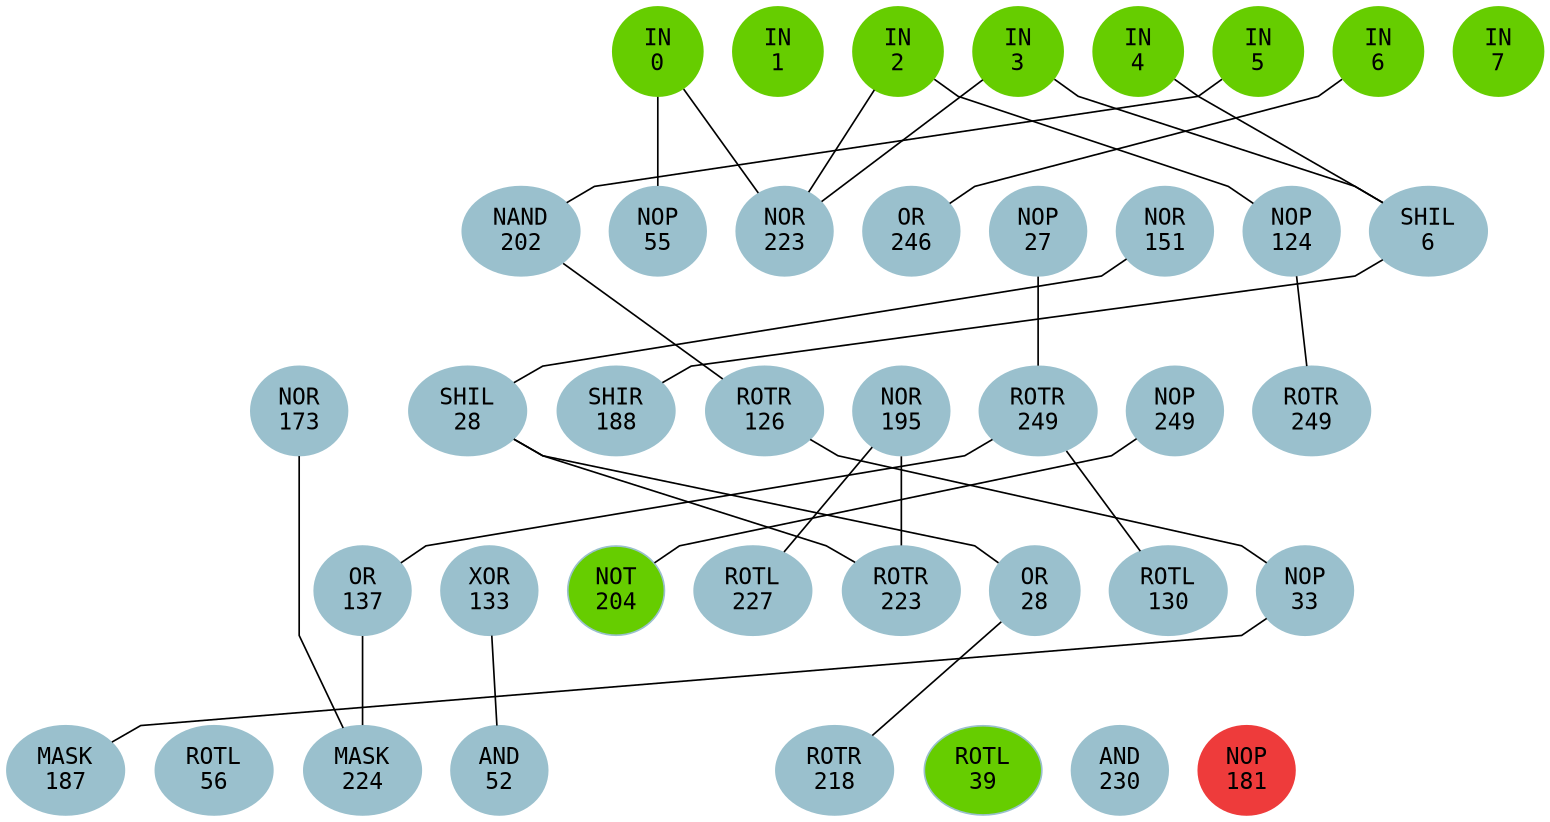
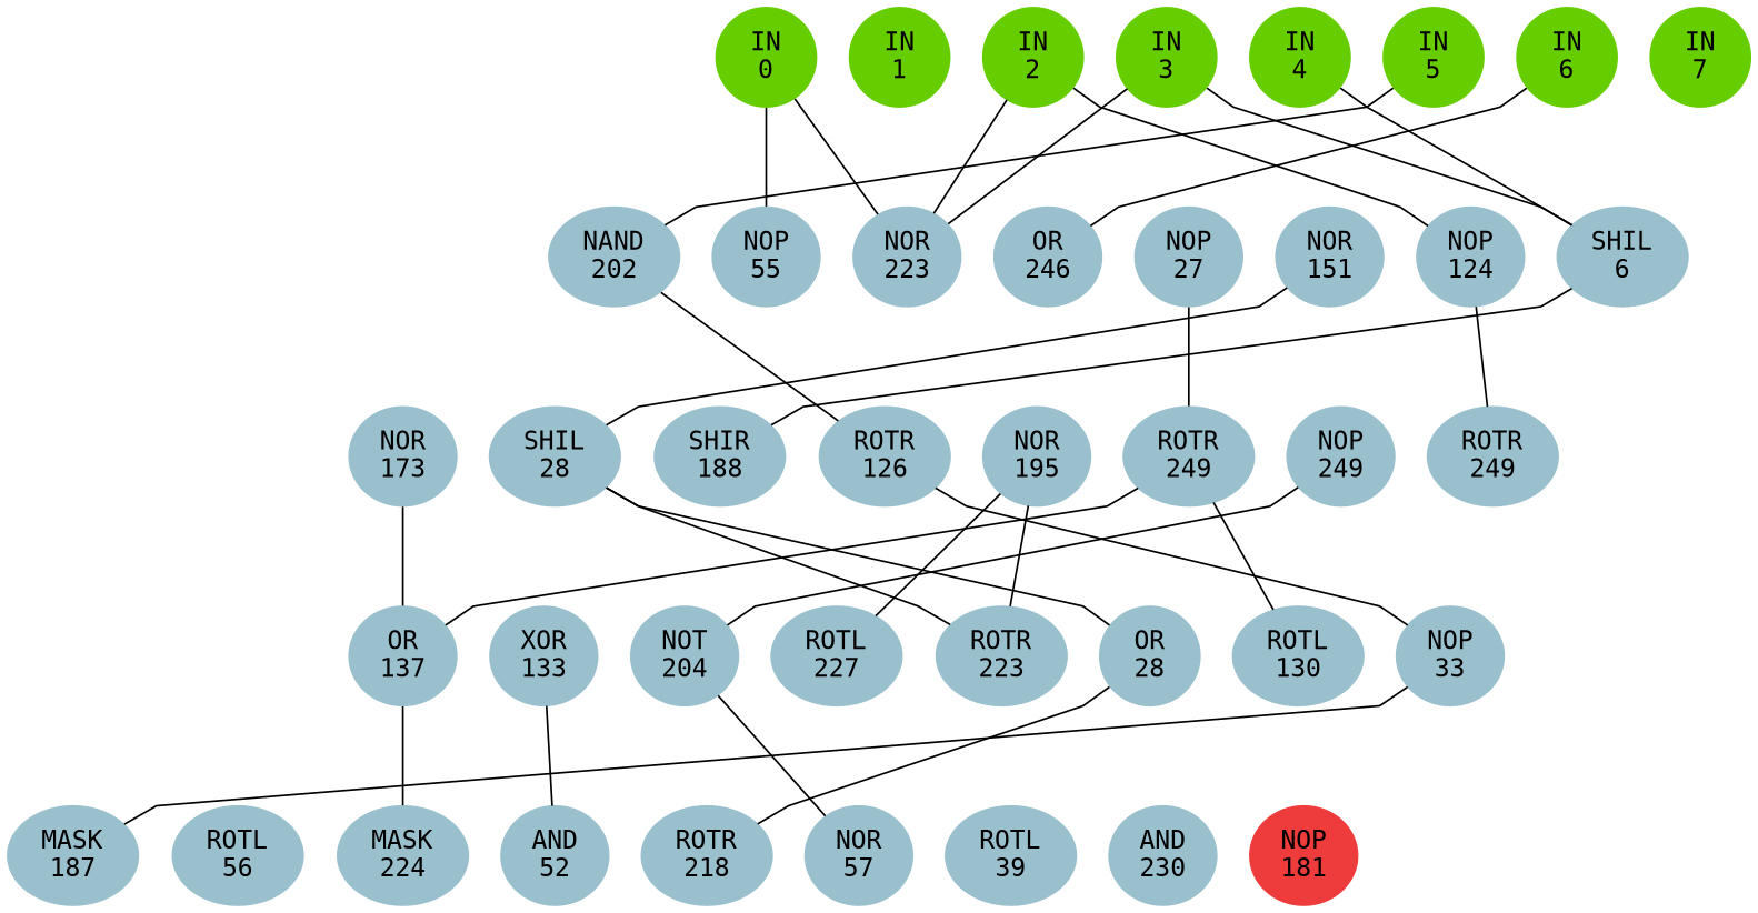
  graph {
    fontname="DejaVu Sans Mono"
    ordering=out
    rankdir=BT
    ranksep=0.75
    splines=polyline
    node [color=lightblue3 fontname="DejaVu Sans Mono" style=filled]
    edge [fontname="DejaVu Sans Mono" style=invis]
    n1 [color=chartreuse3 label="IN\n0"]
    n2 [color=chartreuse3 label="IN\n1"]
    n3 [color=chartreuse3 label="IN\n2"]
    n4 [color=chartreuse3 label="IN\n3"]
    n5 [color=chartreuse3 label="IN\n4"]
    n6 [color=chartreuse3 label="IN\n5"]
    n7 [color=chartreuse3 label="IN\n6"]
    n8 [color=chartreuse3 label="IN\n7"]
    n9 [label="NAND\n202"]
    n10 [label="NOP\n55"]
    n11 [label="NOR\n223"]
    n12 [label="OR\n246"]
    n13 [label="NOP\n27"]
    n14 [label="NOR\n151"]
    n15 [label="NOP\n124"]
    n16 [label="SHIL\n6"]
    n17 [label="NOR\n173"]
    n18 [label="SHIL\n28"]
    n19 [label="SHIR\n188"]
    n20 [label="ROTR\n126"]
    n21 [label="NOR\n195"]
    n22 [label="ROTR\n249"]
    n23 [label="NOP\n249"]
    n24 [label="ROTR\n249"]
    n25 [label="OR\n137"]
    n26 [label="XOR\n133"]
-   n27 [label="NOT\n204" fillcolor=chartreuse3]
+   n27 [label="NOT\n204"]
    n28 [label="ROTL\n227"]
    n29 [label="ROTR\n223"]
    n30 [label="OR\n28"]
    n31 [label="ROTL\n130"]
    n32 [label="NOP\n33"]
    n33 [label="MASK\n187"]
    n34 [label="ROTL\n56"]
    n35 [label="MASK\n224"]
    n36 [label="AND\n52"]
    n37 [label="ROTR\n218"]
-   n39 [label="ROTL\n39" fillcolor=chartreuse3]
+   n38 [label="NOR\n57"]
+   n39 [label="ROTL\n39"]
    n40 [label="AND\n230"]
    n41 [color=brown2 label="NOP\n181"]
    subgraph sub_1 {
      rank=same
      n1
      n2
      n3
      n4
      n5
      n6
      n7
      n8
    }
    subgraph sub_2 {
      rank=same
      n9
      n10
      n11
      n12
      n13
      n14
      n15
      n16
    }
    subgraph sub_3 {
      rank=same
      n17
      n18
      n19
      n20
      n21
      n22
      n23
      n24
    }
    subgraph sub_4 {
      rank=same
      n25
      n26
      n27
      n28
      n29
      n30
      n31
      n32
    }
    subgraph sub_5 {
      rank=same
      n33
      n34
      n35
      n36
      n37
+     n38
      n39
      n40
    }
    subgraph sub_6 {
      rank=same
      n41
    }
    n1 -- n2
    n2 -- n3
    n3 -- n4
    n4 -- n5
    n5 -- n6
    n6 -- n7
    n7 -- n8
    n9 -- n6 [style=solid]
    n9 -- n10
    n10 -- n1 [style=solid]
    n10 -- n11
    n11 -- n1 [style=solid]
    n11 -- n3 [style=solid]
    n11 -- n4 [style=solid]
    n11 -- n12
    n12 -- n7 [style=solid]
    n12 -- n13
    n13 -- n14
    n14 -- n15
    n15 -- n3 [style=solid]
    n15 -- n16
    n16 -- n4 [style=solid]
    n16 -- n5 [style=solid]
    n17 -- n18
    n18 -- n14 [style=solid]
    n18 -- n19
    n19 -- n16 [style=solid]
    n19 -- n20
    n20 -- n9 [style=solid]
    n20 -- n21
    n21 -- n22
    n22 -- n13 [style=solid]
    n22 -- n23
    n23 -- n24
    n24 -- n15 [style=solid]
-   n35 -- n17 [style=solid]
+   n25 -- n17 [style=solid]
    n25 -- n22 [style=solid]
    n25 -- n26
    n26 -- n27
    n27 -- n23 [style=solid]
    n27 -- n28
    n28 -- n21 [style=solid]
    n28 -- n29
    n29 -- n18 [style=solid]
    n29 -- n21 [style=solid]
    n29 -- n30
    n30 -- n18 [style=solid]
    n30 -- n31
    n31 -- n22 [style=solid]
    n31 -- n32
    n32 -- n20 [style=solid]
    n33 -- n32 [style=solid]
    n33 -- n34
    n34 -- n35
    n35 -- n25 [style=solid]
    n35 -- n36
    n36 -- n26 [style=solid]
    n36 -- n37
    n37 -- n30 [style=solid]
+   n37 -- n38
+   n38 -- n27 [style=solid]
+   n38 -- n39
    n39 -- n40
    n41 -- n41
  }
